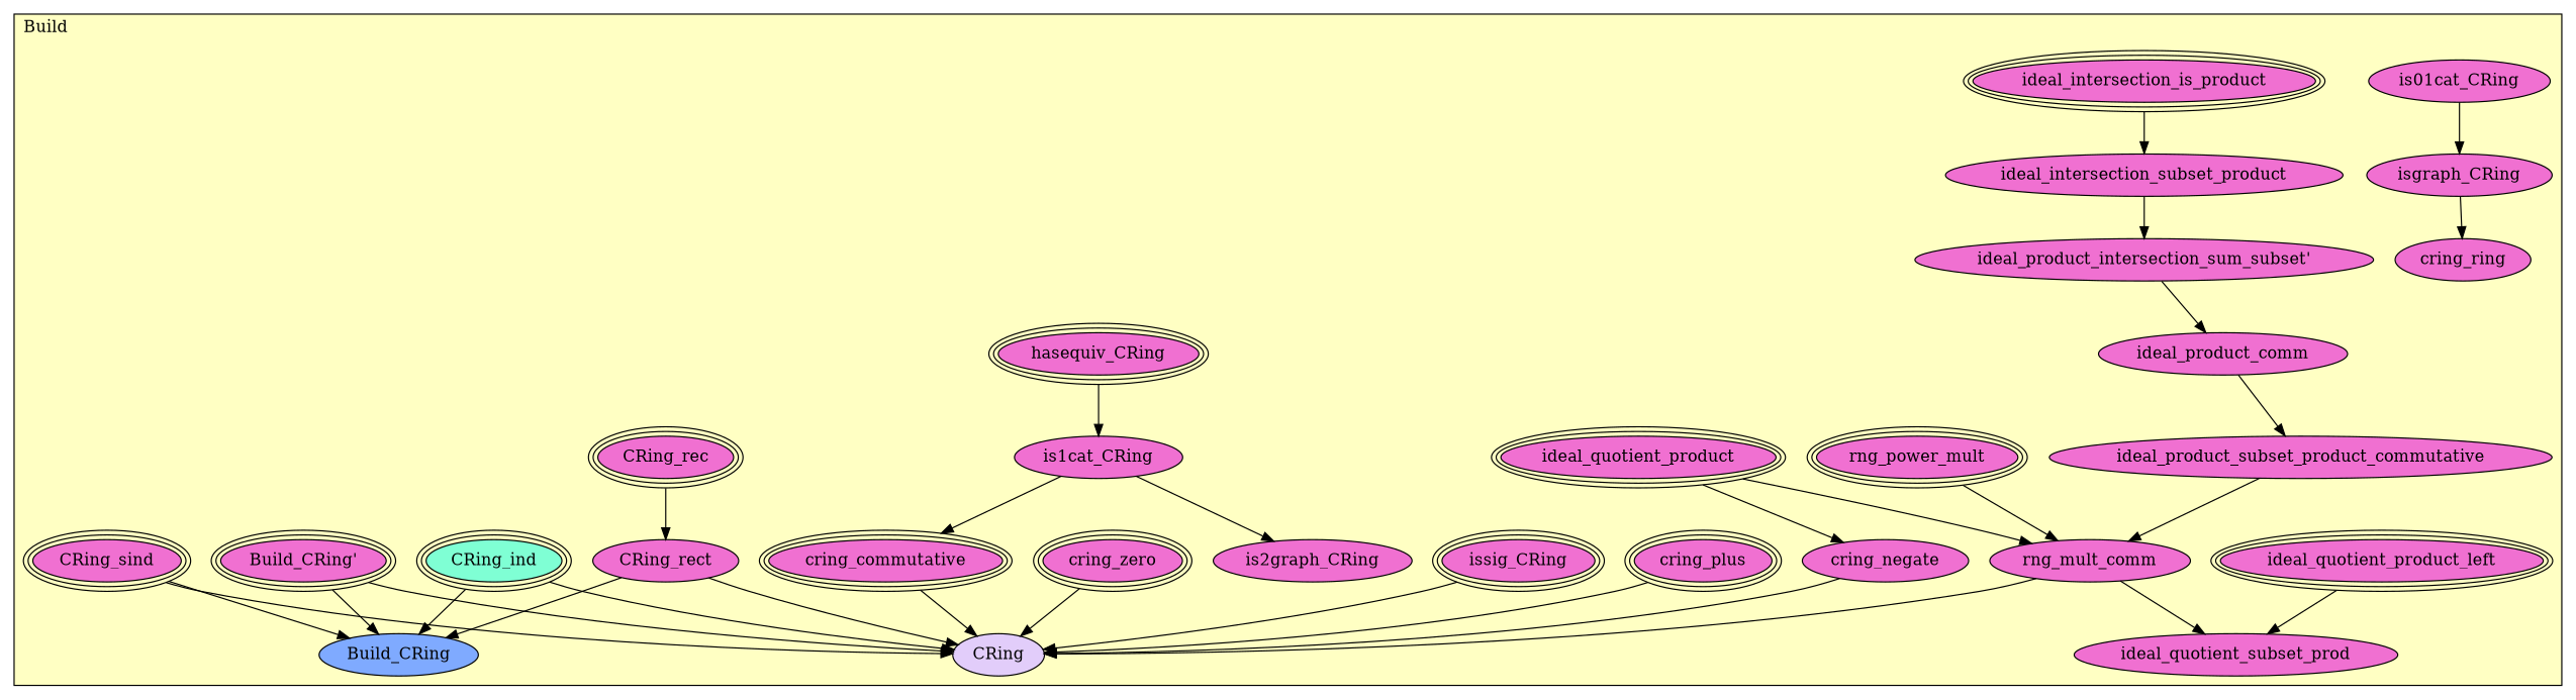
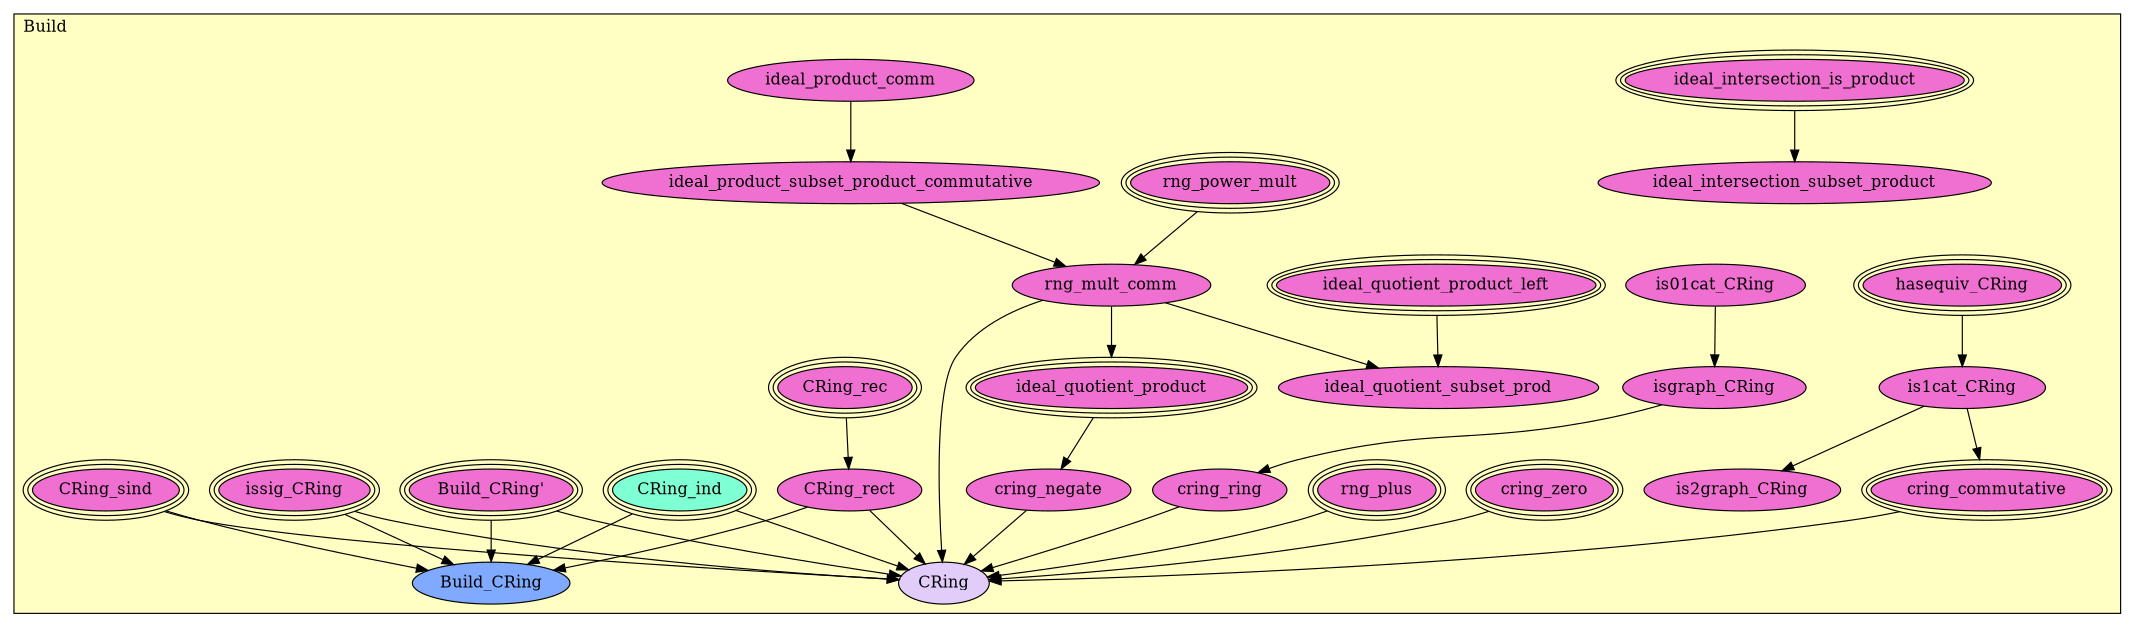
  digraph {
    node [fillcolor="#F070D1" style=filled]
    n1 [label=hasequiv_CRing peripheries=3]
    n2 [label=is1cat_CRing]
    n3 [label=is2graph_CRing]
    n4 [label=is01cat_CRing]
    n5 [label=isgraph_CRing]
    n6 [label=ideal_quotient_product_left peripheries=3]
    n7 [label=ideal_quotient_subset_prod]
    n8 [label=ideal_quotient_product peripheries=3]
    n9 [label=ideal_intersection_is_product peripheries=3]
    n10 [label=ideal_intersection_subset_product]
-   n11 [label="ideal_product_intersection_sum_subset'"]
    n12 [label=ideal_product_comm]
    n13 [label=ideal_product_subset_product_commutative]
    n14 [label=rng_power_mult peripheries=3]
    n15 [label=rng_mult_comm]
    n16 [label="Build_CRing'" peripheries=3]
    n17 [label=cring_negate]
    n18 [label=cring_zero peripheries=3]
-   n19 [label=cring_plus peripheries=3]
+   n19 [label=rng_plus peripheries=3]
    n20 [label=issig_CRing peripheries=3]
    n21 [label=cring_commutative peripheries=3]
    n22 [label=cring_ring]
    n23 [label=CRing_sind peripheries=3]
    n24 [label=CRing_rec peripheries=3]
    n25 [fillcolor="#7FFFD4" label=CRing_ind peripheries=3]
    n26 [label=CRing_rect]
    n27 [fillcolor="#7FAAFF" label=Build_CRing]
    n28 [fillcolor="#E2CDFA" label=CRing]
    subgraph cluster_1 {
      fillcolor="#FFFFC3"
      label=Build
      labeljust=l
      style=filled
      n1
      n2
      n3
      n4
      n5
      n6
      n7
      n8
      n9
      n10
-     n11
      n12
      n13
      n14
      n15
      n16
      n17
      n18
      n19
      n20
      n21
      n22
      n23
      n24
      n25
      n26
      n27
      n28
    }
    n1 -> n2
    n2 -> n3
    n2 -> n21
    n4 -> n5
    n5 -> n22
    n6 -> n7
-   n8 -> n15
+   n15 -> n8
    n8 -> n17
    n9 -> n10
-   n10 -> n11
-   n11 -> n12
    n12 -> n13
    n13 -> n15
    n14 -> n15
    n15 -> n7
    n15 -> n28
    n16 -> n27
    n16 -> n28
    n17 -> n28
    n18 -> n28
    n19 -> n28
+   n20 -> n27
    n20 -> n28
    n21 -> n28
+   n22 -> n28
    n23 -> n27
    n23 -> n28
    n24 -> n26
    n25 -> n27
    n25 -> n28
    n26 -> n27
    n26 -> n28
  }
